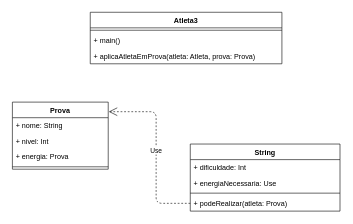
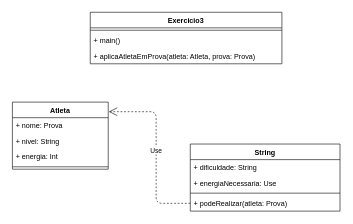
  <mxCell id="0" />
  <mxCell id="1" parent="0" />
- <mxCell id="2" value="Prova" style="swimlane;fontStyle=1;align=center;verticalAlign=top;childLayout=stackLayout;horizontal=1;startSize=26;horizontalStack=0;resizeParent=1;resizeParentMax=0;resizeLast=0;collapsible=1;marginBottom=0;" vertex="1" parent="1"><mxGeometry x="20" y="170" width="160" height="112" as="geometry" /></mxCell>
- <mxCell id="3" value="+ nome: String" style="text;strokeColor=none;fillColor=none;align=left;verticalAlign=top;spacingLeft=4;spacingRight=4;overflow=hidden;rotatable=0;points=[[0,0.5],[1,0.5]];portConstraint=eastwest;" vertex="1" parent="2"><mxGeometry y="26" width="160" height="26" as="geometry" /></mxCell>
- <mxCell id="4" value="+ nivel: Int" style="text;strokeColor=none;fillColor=none;align=left;verticalAlign=top;spacingLeft=4;spacingRight=4;overflow=hidden;rotatable=0;points=[[0,0.5],[1,0.5]];portConstraint=eastwest;" vertex="1" parent="2"><mxGeometry y="52" width="160" height="26" as="geometry" /></mxCell>
- <mxCell id="5" value="+ energia: Prova" style="text;strokeColor=none;fillColor=none;align=left;verticalAlign=top;spacingLeft=4;spacingRight=4;overflow=hidden;rotatable=0;points=[[0,0.5],[1,0.5]];portConstraint=eastwest;" vertex="1" parent="2"><mxGeometry y="78" width="160" height="26" as="geometry" /></mxCell>
+ <mxCell id="2" value="Atleta" style="swimlane;fontStyle=1;align=center;verticalAlign=top;childLayout=stackLayout;horizontal=1;startSize=26;horizontalStack=0;resizeParent=1;resizeParentMax=0;resizeLast=0;collapsible=1;marginBottom=0;" vertex="1" parent="1"><mxGeometry x="20" y="170" width="160" height="112" as="geometry" /></mxCell>
+ <mxCell id="3" value="+ nome: Prova" style="text;strokeColor=none;fillColor=none;align=left;verticalAlign=top;spacingLeft=4;spacingRight=4;overflow=hidden;rotatable=0;points=[[0,0.5],[1,0.5]];portConstraint=eastwest;" vertex="1" parent="2"><mxGeometry y="26" width="160" height="26" as="geometry" /></mxCell>
+ <mxCell id="4" value="+ nivel: String" style="text;strokeColor=none;fillColor=none;align=left;verticalAlign=top;spacingLeft=4;spacingRight=4;overflow=hidden;rotatable=0;points=[[0,0.5],[1,0.5]];portConstraint=eastwest;" vertex="1" parent="2"><mxGeometry y="52" width="160" height="26" as="geometry" /></mxCell>
+ <mxCell id="5" value="+ energia: Int" style="text;strokeColor=none;fillColor=none;align=left;verticalAlign=top;spacingLeft=4;spacingRight=4;overflow=hidden;rotatable=0;points=[[0,0.5],[1,0.5]];portConstraint=eastwest;" vertex="1" parent="2"><mxGeometry y="78" width="160" height="26" as="geometry" /></mxCell>
  <mxCell id="6" value="" style="line;strokeWidth=1;fillColor=none;align=left;verticalAlign=middle;spacingTop=-1;spacingLeft=3;spacingRight=3;rotatable=0;labelPosition=right;points=[];portConstraint=eastwest;" vertex="1" parent="2"><mxGeometry y="104" width="160" height="8" as="geometry" /></mxCell>
  <mxCell id="7" value="String" style="swimlane;fontStyle=1;align=center;verticalAlign=top;childLayout=stackLayout;horizontal=1;startSize=26;horizontalStack=0;resizeParent=1;resizeParentMax=0;resizeLast=0;collapsible=1;marginBottom=0;" vertex="1" parent="1"><mxGeometry x="317" y="240" width="250" height="112" as="geometry" /></mxCell>
- <mxCell id="8" value="+ dificuldade: Int" style="text;strokeColor=none;fillColor=none;align=left;verticalAlign=top;spacingLeft=4;spacingRight=4;overflow=hidden;rotatable=0;points=[[0,0.5],[1,0.5]];portConstraint=eastwest;" vertex="1" parent="7"><mxGeometry y="26" width="250" height="26" as="geometry" /></mxCell>
+ <mxCell id="8" value="+ dificuldade: String" style="text;strokeColor=none;fillColor=none;align=left;verticalAlign=top;spacingLeft=4;spacingRight=4;overflow=hidden;rotatable=0;points=[[0,0.5],[1,0.5]];portConstraint=eastwest;" vertex="1" parent="7"><mxGeometry y="26" width="250" height="26" as="geometry" /></mxCell>
  <mxCell id="9" value="+ energiaNecessaria: Use" style="text;strokeColor=none;fillColor=none;align=left;verticalAlign=top;spacingLeft=4;spacingRight=4;overflow=hidden;rotatable=0;points=[[0,0.5],[1,0.5]];portConstraint=eastwest;" vertex="1" parent="7"><mxGeometry y="52" width="250" height="26" as="geometry" /></mxCell>
  <mxCell id="10" value="" style="line;strokeWidth=1;fillColor=none;align=left;verticalAlign=middle;spacingTop=-1;spacingLeft=3;spacingRight=3;rotatable=0;labelPosition=right;points=[];portConstraint=eastwest;" vertex="1" parent="7"><mxGeometry y="78" width="250" height="8" as="geometry" /></mxCell>
  <mxCell id="11" value="+ podeRealizar(atleta: Prova)" style="text;strokeColor=none;fillColor=none;align=left;verticalAlign=top;spacingLeft=4;spacingRight=4;overflow=hidden;rotatable=0;points=[[0,0.5],[1,0.5]];portConstraint=eastwest;" vertex="1" parent="7"><mxGeometry y="86" width="250" height="26" as="geometry" /></mxCell>
  <mxCell id="12" value="Use" style="endArrow=open;endSize=12;dashed=1;html=1;exitX=0;exitY=0.5;exitDx=0;exitDy=0;" edge="1" parent="1" source="11"><mxGeometry width="160" relative="1" as="geometry"><mxPoint x="70" y="300" as="sourcePoint" /><mxPoint x="181" y="186" as="targetPoint" /><Array as="points"><mxPoint x="260" y="339" /><mxPoint x="260" y="186" /></Array></mxGeometry></mxCell>
- <mxCell id="13" value="Atleta3" style="swimlane;fontStyle=1;align=center;verticalAlign=top;childLayout=stackLayout;horizontal=1;startSize=26;horizontalStack=0;resizeParent=1;resizeParentMax=0;resizeLast=0;collapsible=1;marginBottom=0;" vertex="1" parent="1"><mxGeometry x="150" y="20" width="320" height="86" as="geometry" /></mxCell>
+ <mxCell id="13" value="Exercicio3" style="swimlane;fontStyle=1;align=center;verticalAlign=top;childLayout=stackLayout;horizontal=1;startSize=26;horizontalStack=0;resizeParent=1;resizeParentMax=0;resizeLast=0;collapsible=1;marginBottom=0;" vertex="1" parent="1"><mxGeometry x="150" y="20" width="320" height="86" as="geometry" /></mxCell>
  <mxCell id="14" value="" style="line;strokeWidth=1;fillColor=none;align=left;verticalAlign=middle;spacingTop=-1;spacingLeft=3;spacingRight=3;rotatable=0;labelPosition=right;points=[];portConstraint=eastwest;" vertex="1" parent="13"><mxGeometry y="26" width="320" height="8" as="geometry" /></mxCell>
  <mxCell id="15" value="+ main()" style="text;strokeColor=none;fillColor=none;align=left;verticalAlign=top;spacingLeft=4;spacingRight=4;overflow=hidden;rotatable=0;points=[[0,0.5],[1,0.5]];portConstraint=eastwest;" vertex="1" parent="13"><mxGeometry y="34" width="320" height="26" as="geometry" /></mxCell>
  <mxCell id="16" value="+ aplicaAtletaEmProva(atleta: Atleta, prova: Prova)" style="text;strokeColor=none;fillColor=none;align=left;verticalAlign=top;spacingLeft=4;spacingRight=4;overflow=hidden;rotatable=0;points=[[0,0.5],[1,0.5]];portConstraint=eastwest;" vertex="1" parent="13"><mxGeometry y="60" width="320" height="26" as="geometry" /></mxCell>
